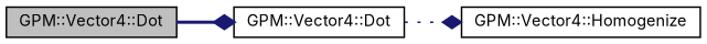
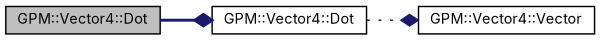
  digraph {
    rankdir=LR
    fontname=Inter
    node [color=black fillcolor=white fontname=Inter fontsize=10 shape=record style=filled]
    edge [color=midnightblue fontname=Inter fontsize=10 labelfontname=Helvetica labelfontsize=10 arrowhead=diamond]
    n1 [fillcolor=grey75 fontcolor=black height=0.2 label="GPM::Vector4::Dot" width=0.4]
    n2 [height=0.2 label="GPM::Vector4::Dot" width=0.4]
-   n3 [height=0.2 label="GPM::Vector4::Homogenize" width=0.4]
+   n3 [height=0.2 label="GPM::Vector4::Vector" width=0.4]
    n1 -> n2 [style=bold]
    n2 -> n3 [style=dotted]
  }
